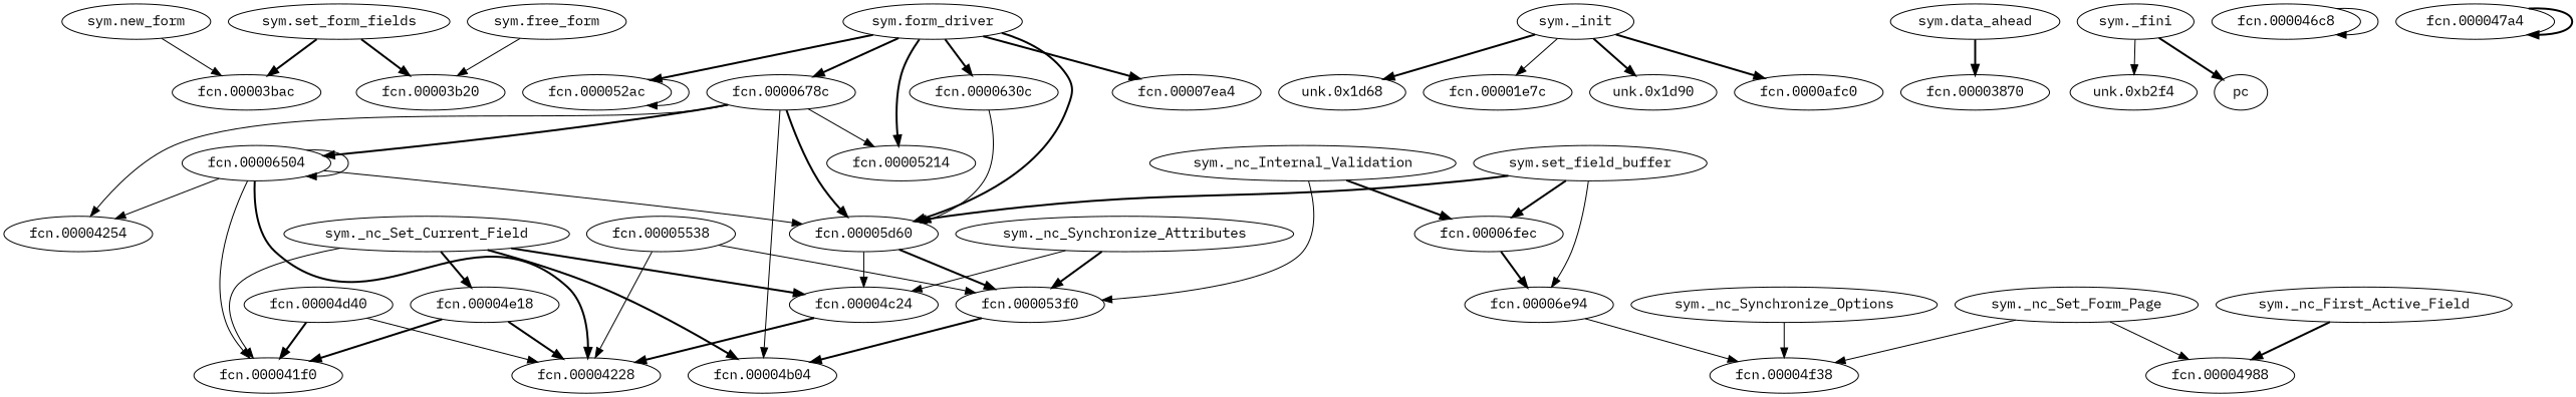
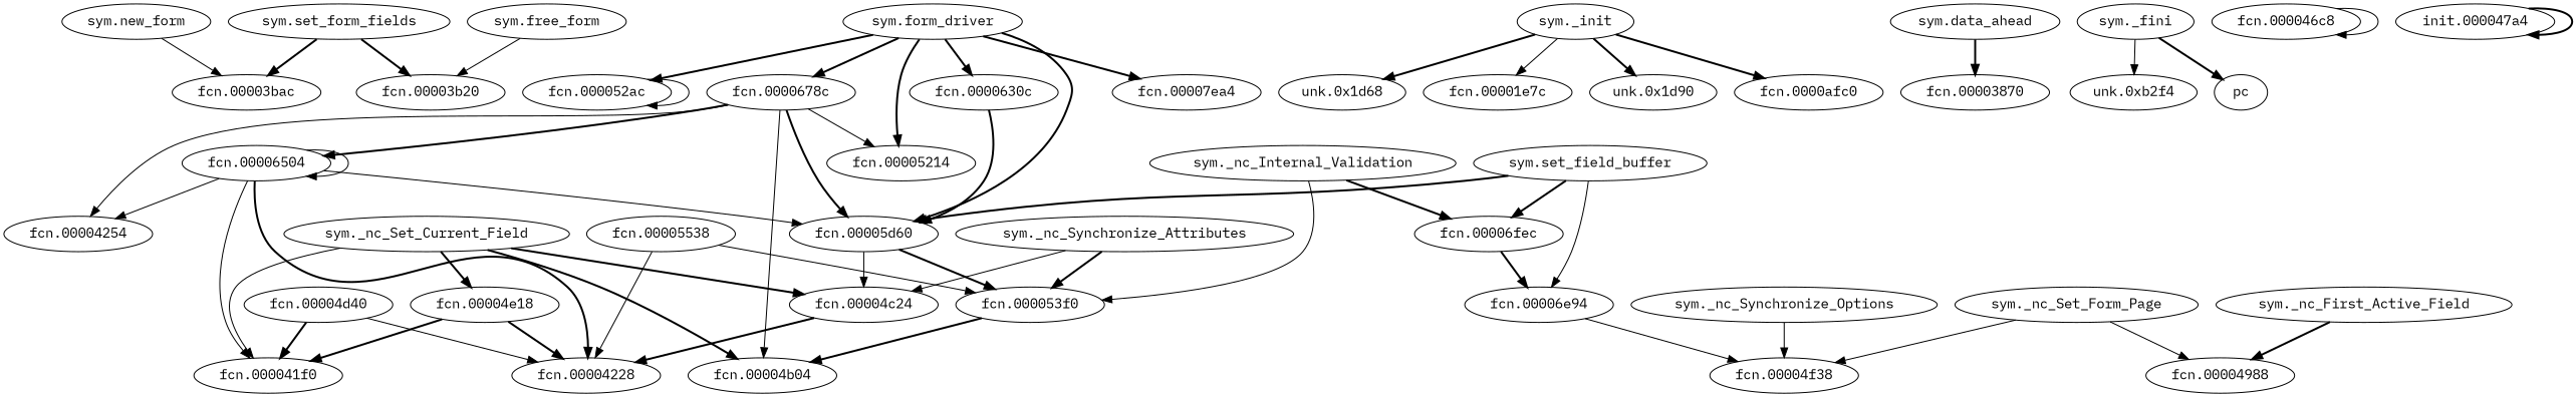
  digraph {
    fontname="IBM Plex Mono"
    node [fontname="IBM Plex Mono"]
    edge [fontname="IBM Plex Mono" style=bold]
    n1 [label="sym.new_form"]
    n2 [label="fcn.00003bac"]
    n3 [label="sym.free_form"]
    n4 [label="fcn.00003b20"]
    n5 [label="sym.form_driver"]
    n6 [label="fcn.000052ac"]
    n7 [label="fcn.0000678c"]
    n8 [label="fcn.0000630c"]
    n9 [label="fcn.00005214"]
    n10 [label="fcn.00005d60"]
    n11 [label="fcn.00007ea4"]
    n12 [label="fcn.00004b04"]
    n13 [label="fcn.00006504"]
    n14 [label="fcn.00004254"]
    n15 [label="fcn.000053f0"]
    n16 [label="fcn.00004c24"]
    n17 [label="fcn.00004228"]
    n18 [label="fcn.000041f0"]
    n19 [label="sym.set_form_fields"]
    n20 [label="sym._init"]
    n21 [label="unk.0x1d68"]
    n22 [label="fcn.00001e7c"]
    n23 [label="unk.0x1d90"]
    n24 [label="fcn.0000afc0"]
    n25 [label="sym._nc_Internal_Validation"]
    n26 [label="fcn.00006fec"]
    n27 [label="fcn.00006e94"]
    n28 [label="fcn.00004f38"]
    n29 [label="sym._nc_Set_Current_Field"]
    n30 [label="fcn.00004e18"]
    n31 [label="fcn.00004d40"]
    n32 [label="sym._nc_Set_Form_Page"]
    n33 [label="fcn.00004988"]
    n34 [label="sym.data_ahead"]
    n35 [label="fcn.00003870"]
    n36 [label="sym._fini"]
    n37 [label="unk.0xb2f4"]
    n38 [label=pc]
    n39 [label="sym._nc_Synchronize_Attributes"]
    n40 [label="sym.set_field_buffer"]
    n41 [label="sym._nc_Synchronize_Options"]
    n42 [label="sym._nc_First_Active_Field"]
    n43 [label="fcn.000046c8"]
-   n44 [label="fcn.000047a4"]
+   n44 [label="init.000047a4"]
    n45 [label="fcn.00005538"]
    n1 -> n2 [style=solid]
    n3 -> n4 [style=solid]
    n5 -> n6
    n5 -> n7
    n5 -> n8
    n5 -> n9
    n5 -> n10
    n5 -> n11
    n6 -> n6 [style=solid]
    n7 -> n9 [style=solid]
    n7 -> n10
    n7 -> n12 [style=solid]
    n7 -> n13
    n7 -> n14 [style=solid]
-   n8 -> n10 [style=solid]
+   n8 -> n10
    n10 -> n15
    n10 -> n16 [style=solid]
    n13 -> n10 [style=solid]
    n13 -> n13 [style=solid]
    n13 -> n14 [style=solid]
    n13 -> n17
    n13 -> n18 [style=solid]
    n15 -> n12
    n16 -> n17
    n19 -> n2
    n19 -> n4
    n20 -> n21
    n20 -> n22 [style=solid]
    n20 -> n23
    n20 -> n24
    n25 -> n15 [style=solid]
    n25 -> n26
    n26 -> n27
    n27 -> n28 [style=solid]
    n29 -> n12
    n29 -> n16
    n29 -> n18 [style=solid]
    n29 -> n30
    n30 -> n17
    n30 -> n18
    n31 -> n17 [style=solid]
    n31 -> n18
    n32 -> n28 [style=solid]
    n32 -> n33 [style=solid]
    n34 -> n35
    n36 -> n37 [style=solid]
    n36 -> n38
    n39 -> n15
    n39 -> n16 [style=solid]
    n40 -> n10
    n40 -> n26
    n40 -> n27 [style=solid]
    n41 -> n28 [style=solid]
    n42 -> n33
    n43 -> n43 [style=solid]
    n44 -> n44
    n45 -> n15 [style=solid]
    n45 -> n17 [style=solid]
  }
